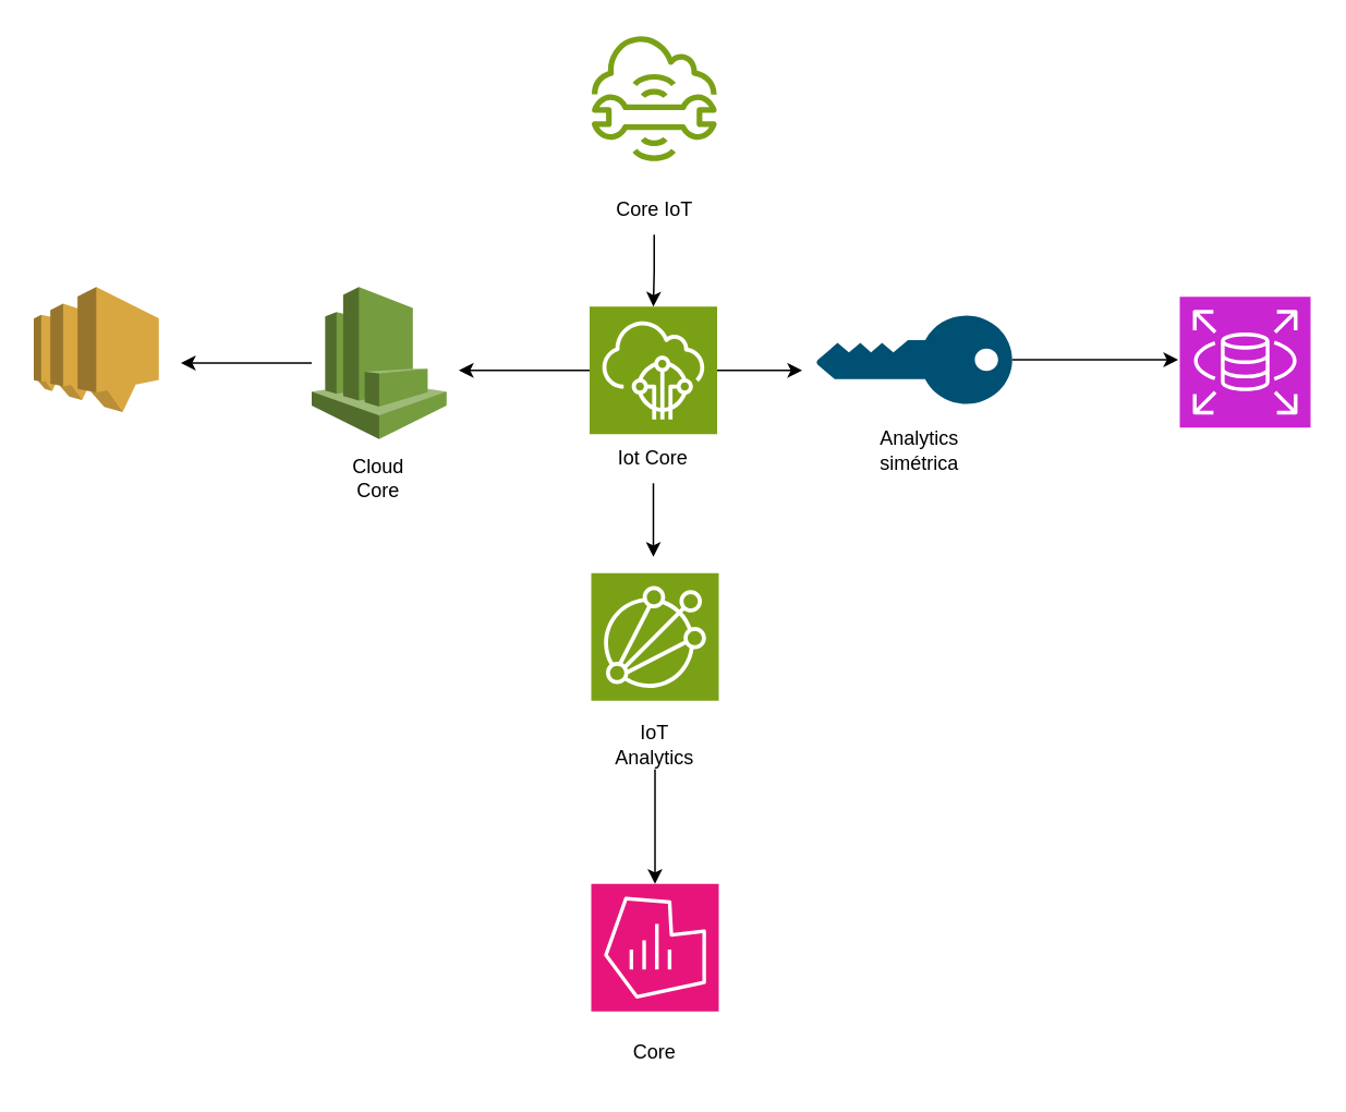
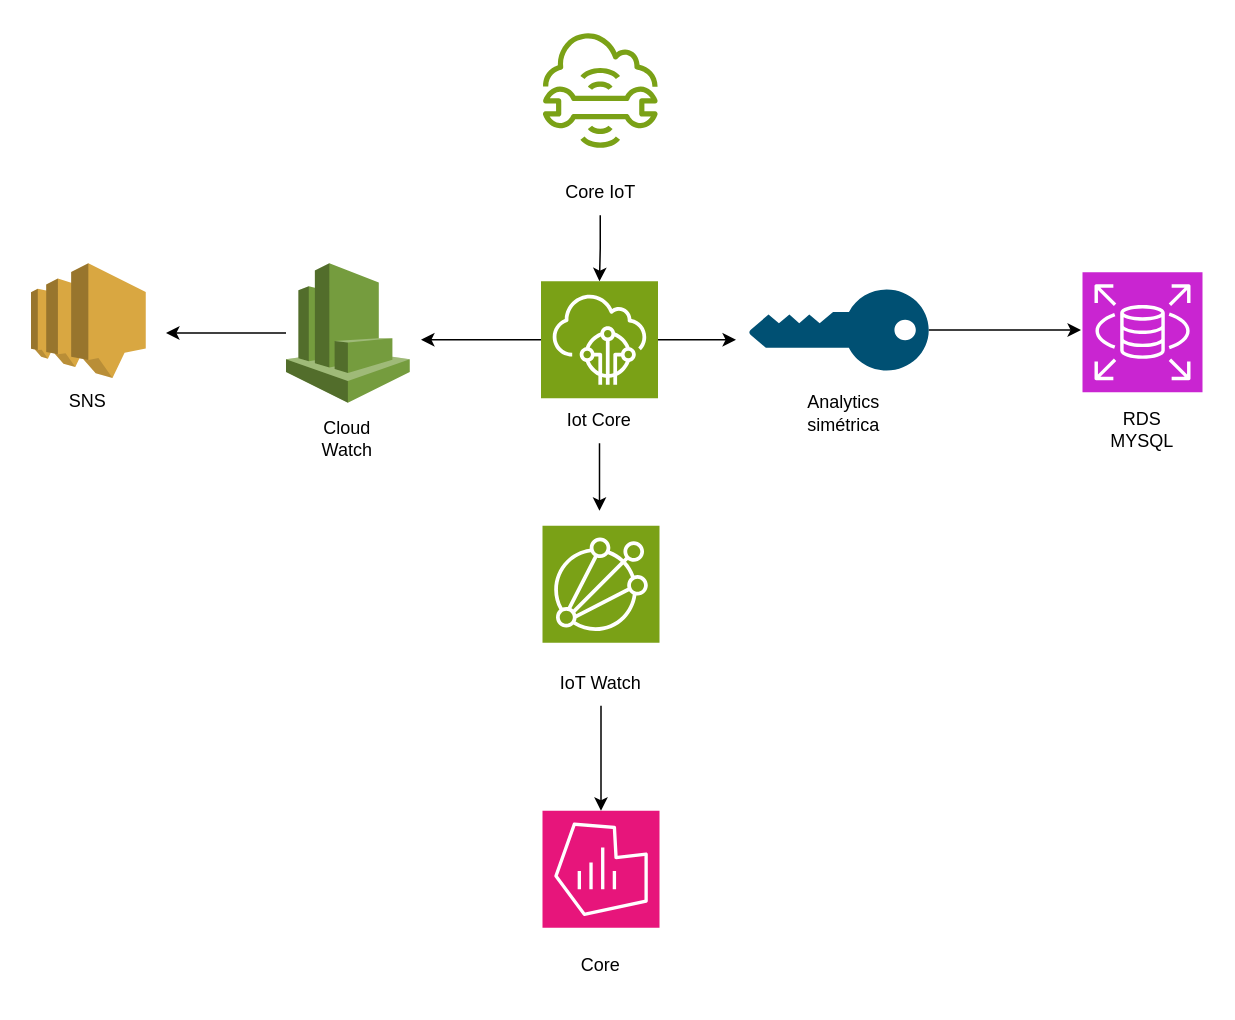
  <mxCell id="0" />
  <mxCell id="1" parent="0" />
  <mxCell id="2" value="" style="group" vertex="1" connectable="0" parent="1"><mxGeometry x="498.5" y="192.5" width="120" height="97" as="geometry" /></mxCell>
  <mxCell id="3" style="edgeStyle=orthogonalEdgeStyle;rounded=0;orthogonalLoop=1;jettySize=auto;html=1;" edge="1" parent="2" source="4"><mxGeometry relative="1" as="geometry"><mxPoint x="221.5" y="27.0" as="targetPoint" /></mxGeometry></mxCell>
  <mxCell id="4" value="" style="points=[[0,0.5,0],[0.24,0,0],[0.5,0.28,0],[0.995,0.475,0],[0.5,0.72,0],[0.24,1,0]];verticalLabelPosition=bottom;sketch=0;html=1;verticalAlign=top;aspect=fixed;align=center;pointerEvents=1;shape=mxgraph.cisco19.key;fillColor=#005073;strokeColor=none;rotation=90;direction=south;" vertex="1" parent="2"><mxGeometry x="33" y="-33" width="54" height="120" as="geometry" /></mxCell>
  <mxCell id="5" value="Analytics simétrica" style="text;html=1;align=center;verticalAlign=middle;whiteSpace=wrap;rounded=0;" vertex="1" parent="2"><mxGeometry x="33" y="67" width="60" height="30" as="geometry" /></mxCell>
  <mxCell id="6" value="" style="group" vertex="1" connectable="0" parent="1"><mxGeometry x="361" y="540" width="78" height="118" as="geometry" /></mxCell>
  <mxCell id="7" value="" style="sketch=0;points=[[0,0,0],[0.25,0,0],[0.5,0,0],[0.75,0,0],[1,0,0],[0,1,0],[0.25,1,0],[0.5,1,0],[0.75,1,0],[1,1,0],[0,0.25,0],[0,0.5,0],[0,0.75,0],[1,0.25,0],[1,0.5,0],[1,0.75,0]];points=[[0,0,0],[0.25,0,0],[0.5,0,0],[0.75,0,0],[1,0,0],[0,1,0],[0.25,1,0],[0.5,1,0],[0.75,1,0],[1,1,0],[0,0.25,0],[0,0.5,0],[0,0.75,0],[1,0.25,0],[1,0.5,0],[1,0.75,0]];outlineConnect=0;fontColor=#232F3E;fillColor=#E7157B;strokeColor=#ffffff;dashed=0;verticalLabelPosition=bottom;verticalAlign=top;align=center;html=1;fontSize=12;fontStyle=0;aspect=fixed;shape=mxgraph.aws4.resourceIcon;resIcon=mxgraph.aws4.managed_service_for_grafana;" vertex="1" parent="6"><mxGeometry width="78" height="78" as="geometry" /></mxCell>
  <mxCell id="8" value="Core" style="text;html=1;align=center;verticalAlign=middle;whiteSpace=wrap;rounded=0;" vertex="1" parent="6"><mxGeometry x="9" y="88" width="60" height="30" as="geometry" /></mxCell>
  <mxCell id="9" value="" style="group" vertex="1" connectable="0" parent="1"><mxGeometry x="361" y="350" width="78" height="120" as="geometry" /></mxCell>
  <mxCell id="10" value="" style="sketch=0;points=[[0,0,0],[0.25,0,0],[0.5,0,0],[0.75,0,0],[1,0,0],[0,1,0],[0.25,1,0],[0.5,1,0],[0.75,1,0],[1,1,0],[0,0.25,0],[0,0.5,0],[0,0.75,0],[1,0.25,0],[1,0.5,0],[1,0.75,0]];outlineConnect=0;fontColor=#232F3E;fillColor=#7AA116;strokeColor=#ffffff;dashed=0;verticalLabelPosition=bottom;verticalAlign=top;align=center;html=1;fontSize=12;fontStyle=0;aspect=fixed;shape=mxgraph.aws4.resourceIcon;resIcon=mxgraph.aws4.iot_analytics;" vertex="1" parent="9"><mxGeometry width="78" height="78" as="geometry" /></mxCell>
  <mxCell id="11" style="edgeStyle=orthogonalEdgeStyle;rounded=0;orthogonalLoop=1;jettySize=auto;html=1;" edge="1" parent="9" source="12"><mxGeometry relative="1" as="geometry"><mxPoint x="39.0" y="190.0" as="targetPoint" /></mxGeometry></mxCell>
- <mxCell id="12" value="IoT Analytics" style="text;html=1;align=center;verticalAlign=middle;whiteSpace=wrap;rounded=0;" vertex="1" parent="9"><mxGeometry x="9" y="90" width="60" height="30" as="geometry" /></mxCell>
+ <mxCell id="12" value="IoT Watch" style="text;html=1;align=center;verticalAlign=middle;whiteSpace=wrap;rounded=0;" vertex="1" parent="9"><mxGeometry x="9" y="90" width="60" height="30" as="geometry" /></mxCell>
  <mxCell id="13" value="" style="group" vertex="1" connectable="0" parent="1"><mxGeometry x="721" y="181" width="80" height="120" as="geometry" /></mxCell>
  <mxCell id="14" value="" style="sketch=0;points=[[0,0,0],[0.25,0,0],[0.5,0,0],[0.75,0,0],[1,0,0],[0,1,0],[0.25,1,0],[0.5,1,0],[0.75,1,0],[1,1,0],[0,0.25,0],[0,0.5,0],[0,0.75,0],[1,0.25,0],[1,0.5,0],[1,0.75,0]];outlineConnect=0;fontColor=#232F3E;fillColor=#C925D1;strokeColor=#ffffff;dashed=0;verticalLabelPosition=bottom;verticalAlign=top;align=center;html=1;fontSize=12;fontStyle=0;aspect=fixed;shape=mxgraph.aws4.resourceIcon;resIcon=mxgraph.aws4.rds;container=0;" vertex="1" parent="13"><mxGeometry width="80" height="80" as="geometry" /></mxCell>
+ <mxCell id="15" value="RDS MYSQL" style="text;html=1;align=center;verticalAlign=middle;whiteSpace=wrap;rounded=0;" vertex="1" parent="13"><mxGeometry x="10" y="90" width="60" height="30" as="geometry" /></mxCell>
  <mxCell id="16" value="" style="group" vertex="1" connectable="0" parent="1"><mxGeometry x="360" y="187" width="78" height="108" as="geometry" /></mxCell>
  <mxCell id="17" style="edgeStyle=orthogonalEdgeStyle;rounded=0;orthogonalLoop=1;jettySize=auto;html=1;" edge="1" parent="16" source="19"><mxGeometry relative="1" as="geometry"><mxPoint x="-80.0" y="39" as="targetPoint" /></mxGeometry></mxCell>
  <mxCell id="18" style="edgeStyle=orthogonalEdgeStyle;rounded=0;orthogonalLoop=1;jettySize=auto;html=1;" edge="1" parent="16" source="19"><mxGeometry relative="1" as="geometry"><mxPoint x="130" y="39" as="targetPoint" /></mxGeometry></mxCell>
  <mxCell id="19" value="" style="sketch=0;points=[[0,0,0],[0.25,0,0],[0.5,0,0],[0.75,0,0],[1,0,0],[0,1,0],[0.25,1,0],[0.5,1,0],[0.75,1,0],[1,1,0],[0,0.25,0],[0,0.5,0],[0,0.75,0],[1,0.25,0],[1,0.5,0],[1,0.75,0]];outlineConnect=0;fontColor=#232F3E;fillColor=#7AA116;strokeColor=#ffffff;dashed=0;verticalLabelPosition=bottom;verticalAlign=top;align=center;html=1;fontSize=12;fontStyle=0;aspect=fixed;shape=mxgraph.aws4.resourceIcon;resIcon=mxgraph.aws4.iot_core;container=1;" vertex="1" parent="16"><mxGeometry width="78" height="78" as="geometry" /></mxCell>
  <mxCell id="20" style="edgeStyle=orthogonalEdgeStyle;rounded=0;orthogonalLoop=1;jettySize=auto;html=1;" edge="1" parent="16" source="21"><mxGeometry relative="1" as="geometry"><mxPoint x="39" y="153" as="targetPoint" /></mxGeometry></mxCell>
  <mxCell id="21" value="Iot Core" style="text;html=1;align=center;verticalAlign=middle;whiteSpace=wrap;rounded=0;" vertex="1" parent="16"><mxGeometry x="9" y="78" width="60" height="30" as="geometry" /></mxCell>
  <mxCell id="22" value="" style="group" vertex="1" connectable="0" parent="1"><mxGeometry x="20" y="175" width="76.5" height="106.5" as="geometry" /></mxCell>
  <mxCell id="23" value="" style="outlineConnect=0;dashed=0;verticalLabelPosition=bottom;verticalAlign=top;align=center;html=1;shape=mxgraph.aws3.sns;fillColor=#D9A741;gradientColor=none;container=1;" vertex="1" parent="22"><mxGeometry width="76.5" height="76.5" as="geometry" /></mxCell>
+ <mxCell id="24" value="SNS" style="text;html=1;align=center;verticalAlign=middle;whiteSpace=wrap;rounded=0;" vertex="1" parent="22"><mxGeometry x="8.25" y="76.5" width="60" height="30" as="geometry" /></mxCell>
  <mxCell id="25" value="" style="group" vertex="1" connectable="0" parent="1"><mxGeometry x="190" y="175" width="82.5" height="132" as="geometry" /></mxCell>
  <mxCell id="26" style="edgeStyle=orthogonalEdgeStyle;rounded=0;orthogonalLoop=1;jettySize=auto;html=1;" edge="1" parent="25" source="27"><mxGeometry relative="1" as="geometry"><mxPoint x="-80" y="46.5" as="targetPoint" /></mxGeometry></mxCell>
  <mxCell id="27" value="" style="outlineConnect=0;dashed=0;verticalLabelPosition=bottom;verticalAlign=top;align=center;html=1;shape=mxgraph.aws3.cloudwatch;fillColor=#759C3E;gradientColor=none;" vertex="1" parent="25"><mxGeometry width="82.5" height="93" as="geometry" /></mxCell>
- <mxCell id="28" value="Cloud Core" style="text;html=1;align=center;verticalAlign=middle;whiteSpace=wrap;rounded=0;" vertex="1" parent="25"><mxGeometry x="11" y="102" width="60" height="30" as="geometry" /></mxCell>
+ <mxCell id="28" value="Cloud Watch" style="text;html=1;align=center;verticalAlign=middle;whiteSpace=wrap;rounded=0;" vertex="1" parent="25"><mxGeometry x="11" y="102" width="60" height="30" as="geometry" /></mxCell>
  <mxCell id="29" value="" style="group" vertex="1" connectable="0" parent="1"><mxGeometry x="361" y="20" width="77" height="123" as="geometry" /></mxCell>
  <mxCell id="30" value="" style="sketch=0;outlineConnect=0;fontColor=#232F3E;gradientColor=none;fillColor=#7AA116;strokeColor=none;dashed=0;verticalLabelPosition=bottom;verticalAlign=top;align=center;html=1;fontSize=12;fontStyle=0;aspect=fixed;pointerEvents=1;shape=mxgraph.aws4.iot_core_device_advisor;" vertex="1" parent="29"><mxGeometry width="77" height="78" as="geometry" /></mxCell>
  <mxCell id="31" value="Core IoT" style="text;html=1;align=center;verticalAlign=middle;whiteSpace=wrap;rounded=0;" vertex="1" parent="29"><mxGeometry x="8.5" y="93" width="60" height="30" as="geometry" /></mxCell>
  <mxCell id="32" style="edgeStyle=orthogonalEdgeStyle;rounded=0;orthogonalLoop=1;jettySize=auto;html=1;exitX=0.5;exitY=1;exitDx=0;exitDy=0;entryX=0.5;entryY=0;entryDx=0;entryDy=0;entryPerimeter=0;" edge="1" parent="1" source="31" target="19"><mxGeometry relative="1" as="geometry" /></mxCell>
